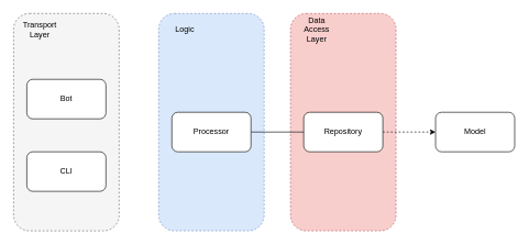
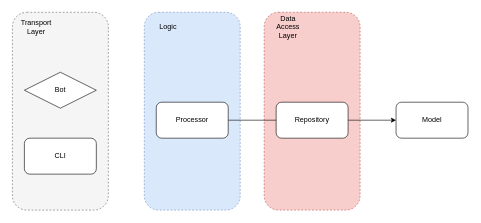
  <mxCell id="0" />
  <mxCell id="1" parent="0" />
  <mxCell id="2" value="" style="rounded=1;whiteSpace=wrap;html=1;fillColor=#f8cecc;dashed=1;strokeColor=#b85450;" vertex="1" parent="1"><mxGeometry x="440" y="20" width="160" height="330" as="geometry" /></mxCell>
  <mxCell id="3" value="" style="rounded=1;whiteSpace=wrap;html=1;fillColor=#dae8fc;dashed=1;strokeColor=#6c8ebf;" vertex="1" parent="1"><mxGeometry x="240" y="20" width="160" height="330" as="geometry" /></mxCell>
  <mxCell id="4" value="" style="edgeStyle=orthogonalEdgeStyle;rounded=0;orthogonalLoop=1;jettySize=auto;html=1;endArrow=none;" edge="1" parent="1" source="5" target="7"><mxGeometry relative="1" as="geometry" /></mxCell>
  <mxCell id="5" value="Processor" style="rounded=1;whiteSpace=wrap;html=1;" vertex="1" parent="1"><mxGeometry x="260" y="170" width="120" height="60" as="geometry" /></mxCell>
- <mxCell id="6" value="" style="edgeStyle=orthogonalEdgeStyle;rounded=0;orthogonalLoop=1;jettySize=auto;html=1;dashed=1;" edge="1" parent="1" source="7" target="9"><mxGeometry relative="1" as="geometry" /></mxCell>
+ <mxCell id="6" value="" style="edgeStyle=orthogonalEdgeStyle;rounded=0;orthogonalLoop=1;jettySize=auto;html=1;" edge="1" parent="1" source="7" target="9"><mxGeometry relative="1" as="geometry" /></mxCell>
  <mxCell id="7" value="Repository" style="rounded=1;whiteSpace=wrap;html=1;" vertex="1" parent="1"><mxGeometry x="460" y="170" width="120" height="60" as="geometry" /></mxCell>
  <mxCell id="8" value="" style="rounded=1;whiteSpace=wrap;html=1;fillColor=#f5f5f5;dashed=1;strokeColor=#666666;fontColor=#333333;" vertex="1" parent="1"><mxGeometry x="20" y="20" width="160" height="330" as="geometry" /></mxCell>
  <mxCell id="9" value="Model" style="whiteSpace=wrap;html=1;rounded=1;" vertex="1" parent="1"><mxGeometry x="660" y="170" width="120" height="60" as="geometry" /></mxCell>
- <mxCell id="10" value="Bot" style="rounded=1;whiteSpace=wrap;html=1;" vertex="1" parent="1"><mxGeometry x="40" y="120" width="120" height="60" as="geometry" /></mxCell>
+ <mxCell id="10" value="Bot" style="rhombus;whiteSpace=wrap;html=1;" vertex="1" parent="1"><mxGeometry x="40" y="120" width="120" height="60" as="geometry" /></mxCell>
  <mxCell id="11" value="CLI" style="rounded=1;whiteSpace=wrap;html=1;" vertex="1" parent="1"><mxGeometry x="40" y="230" width="120" height="60" as="geometry" /></mxCell>
  <mxCell id="12" value="Transport Layer" style="text;html=1;strokeColor=none;fillColor=none;align=center;verticalAlign=middle;whiteSpace=wrap;rounded=0;dashed=1;" vertex="1" parent="1"><mxGeometry x="30" y="30" width="60" height="30" as="geometry" /></mxCell>
  <mxCell id="13" value="Logic" style="text;html=1;strokeColor=none;fillColor=none;align=center;verticalAlign=middle;whiteSpace=wrap;rounded=0;dashed=1;" vertex="1" parent="1"><mxGeometry x="250" y="30" width="60" height="30" as="geometry" /></mxCell>
  <mxCell id="14" value="Data Access Layer" style="text;html=1;strokeColor=none;fillColor=none;align=center;verticalAlign=middle;whiteSpace=wrap;rounded=0;dashed=1;" vertex="1" parent="1"><mxGeometry x="450" y="30" width="60" height="30" as="geometry" /></mxCell>
